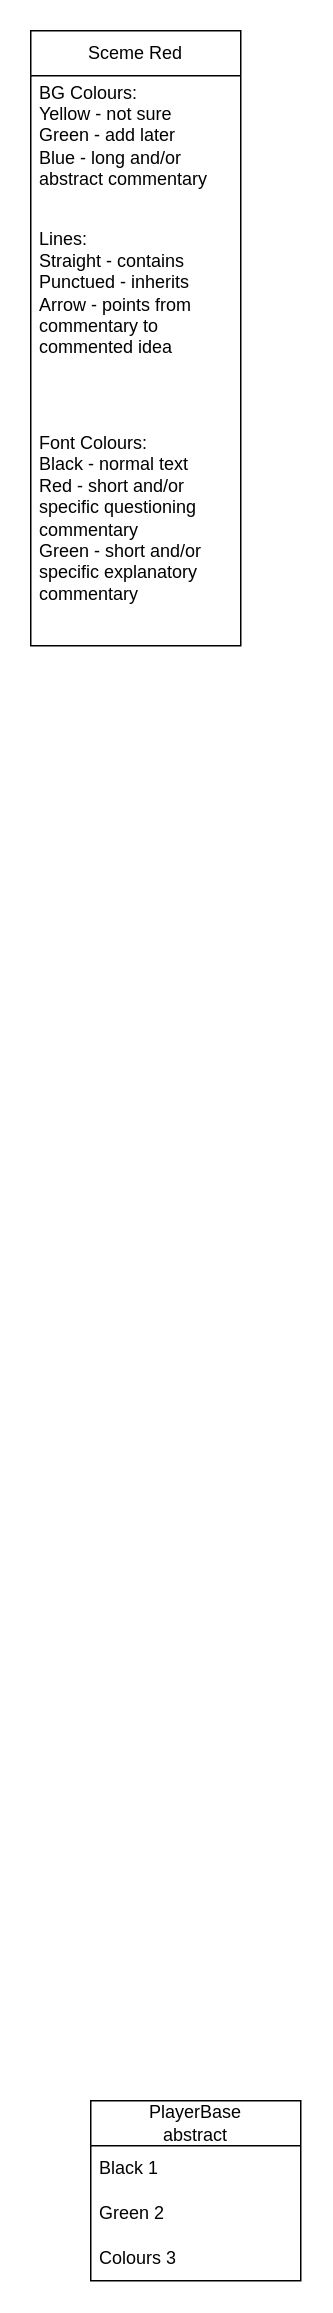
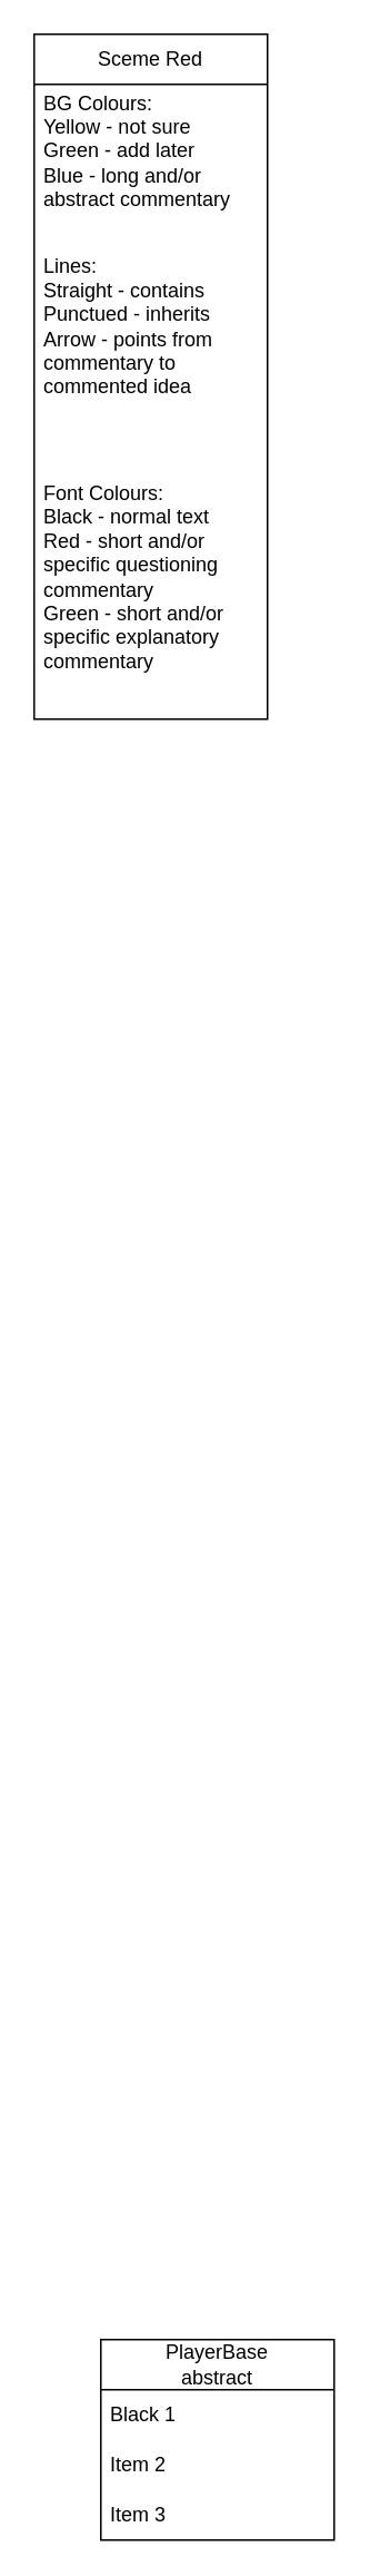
  <mxCell id="0" />
  <mxCell id="1" parent="0" />
  <mxCell id="2" value="Sceme Red" style="swimlane;fontStyle=0;childLayout=stackLayout;horizontal=1;startSize=30;horizontalStack=0;resizeParent=1;resizeParentMax=0;resizeLast=0;collapsible=1;marginBottom=0;whiteSpace=wrap;html=1;strokeColor=#000000;fontColor=#000000;" parent="1" vertex="1"><mxGeometry x="20" y="20" width="140" height="410" as="geometry" /></mxCell>
  <mxCell id="3" value="BG Colours:&lt;br&gt;Yellow - not sure&lt;br&gt;Green - add later&lt;br&gt;Blue - long and/or abstract commentary" style="text;strokeColor=none;fillColor=none;align=left;verticalAlign=middle;spacingLeft=4;spacingRight=4;overflow=hidden;points=[[0,0.5],[1,0.5]];portConstraint=eastwest;rotatable=0;whiteSpace=wrap;html=1;fontColor=#000000;" parent="2" vertex="1"><mxGeometry y="30" width="140" height="80" as="geometry" /></mxCell>
  <mxCell id="4" value="Lines:&lt;br&gt;Straight - contains&lt;br&gt;Punctued - inherits&lt;br&gt;Arrow - points from commentary to commented idea" style="text;strokeColor=none;fillColor=none;align=left;verticalAlign=middle;spacingLeft=4;spacingRight=4;overflow=hidden;points=[[0,0.5],[1,0.5]];portConstraint=eastwest;rotatable=0;whiteSpace=wrap;html=1;fontColor=#000000;" parent="2" vertex="1"><mxGeometry y="110" width="140" height="130" as="geometry" /></mxCell>
  <mxCell id="5" value="Font Colours:&lt;br&gt;Black - normal text&lt;br&gt;Red - short and/or specific questioning commentary&lt;br&gt;Green - short and/or specific explanatory commentary" style="text;strokeColor=none;fillColor=none;align=left;verticalAlign=middle;spacingLeft=4;spacingRight=4;overflow=hidden;points=[[0,0.5],[1,0.5]];portConstraint=eastwest;rotatable=0;whiteSpace=wrap;html=1;fontColor=#000000;" parent="2" vertex="1"><mxGeometry y="240" width="140" height="170" as="geometry" /></mxCell>
  <mxCell id="6" value="PlayerBase&lt;br&gt;abstract" style="swimlane;fontStyle=0;childLayout=stackLayout;horizontal=1;startSize=30;horizontalStack=0;resizeParent=1;resizeParentMax=0;resizeLast=0;collapsible=1;marginBottom=0;whiteSpace=wrap;html=1;" vertex="1" parent="1"><mxGeometry x="60" y="1400" width="140" height="120" as="geometry" /></mxCell>
  <mxCell id="7" value="Black 1" style="text;strokeColor=none;fillColor=none;align=left;verticalAlign=middle;spacingLeft=4;spacingRight=4;overflow=hidden;points=[[0,0.5],[1,0.5]];portConstraint=eastwest;rotatable=0;whiteSpace=wrap;html=1;" vertex="1" parent="6"><mxGeometry y="30" width="140" height="30" as="geometry" /></mxCell>
- <mxCell id="8" value="Green 2" style="text;strokeColor=none;fillColor=none;align=left;verticalAlign=middle;spacingLeft=4;spacingRight=4;overflow=hidden;points=[[0,0.5],[1,0.5]];portConstraint=eastwest;rotatable=0;whiteSpace=wrap;html=1;" vertex="1" parent="6"><mxGeometry y="60" width="140" height="30" as="geometry" /></mxCell>
- <mxCell id="9" value="Colours 3" style="text;strokeColor=none;fillColor=none;align=left;verticalAlign=middle;spacingLeft=4;spacingRight=4;overflow=hidden;points=[[0,0.5],[1,0.5]];portConstraint=eastwest;rotatable=0;whiteSpace=wrap;html=1;" vertex="1" parent="6"><mxGeometry y="90" width="140" height="30" as="geometry" /></mxCell>
+ <mxCell id="8" value="Item 2" style="text;strokeColor=none;fillColor=none;align=left;verticalAlign=middle;spacingLeft=4;spacingRight=4;overflow=hidden;points=[[0,0.5],[1,0.5]];portConstraint=eastwest;rotatable=0;whiteSpace=wrap;html=1;" vertex="1" parent="6"><mxGeometry y="60" width="140" height="30" as="geometry" /></mxCell>
+ <mxCell id="9" value="Item 3" style="text;strokeColor=none;fillColor=none;align=left;verticalAlign=middle;spacingLeft=4;spacingRight=4;overflow=hidden;points=[[0,0.5],[1,0.5]];portConstraint=eastwest;rotatable=0;whiteSpace=wrap;html=1;" vertex="1" parent="6"><mxGeometry y="90" width="140" height="30" as="geometry" /></mxCell>
